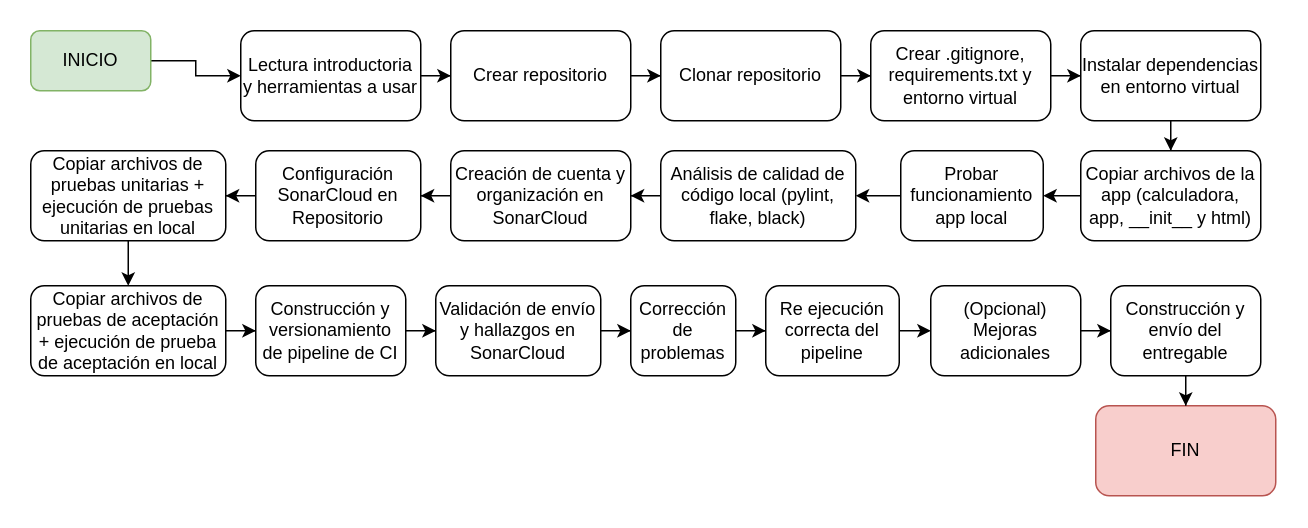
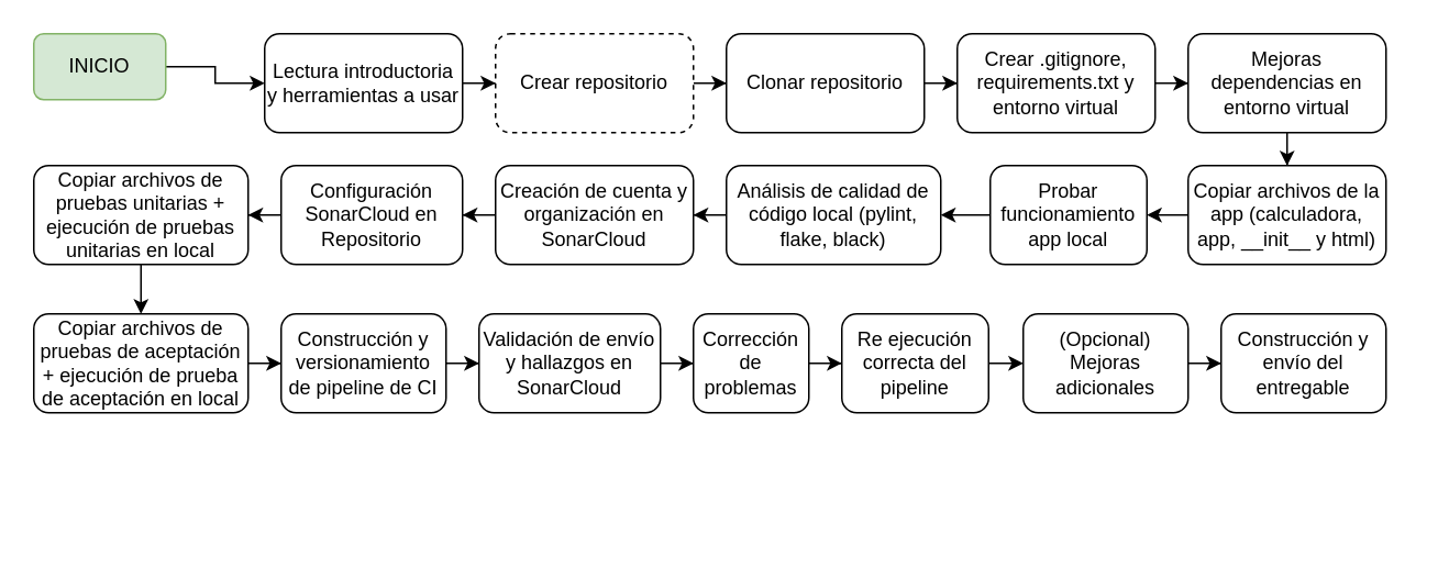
  <mxCell id="0" />
  <mxCell id="1" parent="0" />
  <mxCell id="2" style="edgeStyle=orthogonalEdgeStyle;rounded=0;orthogonalLoop=1;jettySize=auto;html=1;" edge="1" parent="1" source="3" target="5"><mxGeometry relative="1" as="geometry" /></mxCell>
  <mxCell id="3" value="INICIO" style="rounded=1;whiteSpace=wrap;html=1;fillColor=#d5e8d4;strokeColor=#82b366;" vertex="1" parent="1"><mxGeometry x="20" y="20" width="80" height="40" as="geometry" /></mxCell>
  <mxCell id="4" style="edgeStyle=orthogonalEdgeStyle;rounded=0;orthogonalLoop=1;jettySize=auto;html=1;" edge="1" parent="1" source="5" target="7"><mxGeometry relative="1" as="geometry" /></mxCell>
  <mxCell id="5" value="Lectura introductoria y herramientas a usar" style="rounded=1;whiteSpace=wrap;html=1;" vertex="1" parent="1"><mxGeometry x="160" y="20" width="120" height="60" as="geometry" /></mxCell>
  <mxCell id="6" style="edgeStyle=orthogonalEdgeStyle;rounded=0;orthogonalLoop=1;jettySize=auto;html=1;" edge="1" parent="1" source="7" target="9"><mxGeometry relative="1" as="geometry"><mxPoint x="515" y="50" as="targetPoint" /></mxGeometry></mxCell>
- <mxCell id="7" value="Crear&amp;nbsp;&lt;span style=&quot;background-color: transparent; color: light-dark(rgb(0, 0, 0), rgb(255, 255, 255));&quot;&gt;repositorio&lt;/span&gt;" style="rounded=1;whiteSpace=wrap;html=1;" vertex="1" parent="1"><mxGeometry x="300" y="20" width="120" height="60" as="geometry" /></mxCell>
+ <mxCell id="7" value="Crear&amp;nbsp;&lt;span style=&quot;background-color: transparent; color: light-dark(rgb(0, 0, 0), rgb(255, 255, 255));&quot;&gt;repositorio&lt;/span&gt;" style="rounded=1;whiteSpace=wrap;html=1;dashed=1;" vertex="1" parent="1"><mxGeometry x="300" y="20" width="120" height="60" as="geometry" /></mxCell>
  <mxCell id="8" style="edgeStyle=orthogonalEdgeStyle;rounded=0;orthogonalLoop=1;jettySize=auto;html=1;" edge="1" parent="1" source="9" target="24"><mxGeometry relative="1" as="geometry" /></mxCell>
  <mxCell id="9" value="Clonar repositorio" style="rounded=1;whiteSpace=wrap;html=1;" vertex="1" parent="1"><mxGeometry x="440" y="20" width="120" height="60" as="geometry" /></mxCell>
  <mxCell id="10" style="edgeStyle=orthogonalEdgeStyle;rounded=0;orthogonalLoop=1;jettySize=auto;html=1;" edge="1" parent="1" source="11" target="26"><mxGeometry relative="1" as="geometry" /></mxCell>
- <mxCell id="11" value="Instalar dependencias en entorno virtual" style="rounded=1;whiteSpace=wrap;html=1;" vertex="1" parent="1"><mxGeometry x="720" y="20" width="120" height="60" as="geometry" /></mxCell>
+ <mxCell id="11" value="Mejoras dependencias en entorno virtual" style="rounded=1;whiteSpace=wrap;html=1;" vertex="1" parent="1"><mxGeometry x="720" y="20" width="120" height="60" as="geometry" /></mxCell>
  <mxCell id="12" style="edgeStyle=orthogonalEdgeStyle;rounded=0;orthogonalLoop=1;jettySize=auto;html=1;" edge="1" parent="1" source="13" target="15"><mxGeometry relative="1" as="geometry" /></mxCell>
  <mxCell id="13" value="Probar funcionamiento app local" style="rounded=1;whiteSpace=wrap;html=1;" vertex="1" parent="1"><mxGeometry x="600" y="100" width="95" height="60" as="geometry" /></mxCell>
  <mxCell id="14" style="edgeStyle=orthogonalEdgeStyle;rounded=0;orthogonalLoop=1;jettySize=auto;html=1;" edge="1" parent="1" source="15" target="17"><mxGeometry relative="1" as="geometry" /></mxCell>
  <mxCell id="15" value="Análisis de calidad de código local (pylint, flake, black)" style="rounded=1;whiteSpace=wrap;html=1;" vertex="1" parent="1"><mxGeometry x="440" y="100" width="130" height="60" as="geometry" /></mxCell>
  <mxCell id="16" style="edgeStyle=orthogonalEdgeStyle;rounded=0;orthogonalLoop=1;jettySize=auto;html=1;" edge="1" parent="1" source="17" target="19"><mxGeometry relative="1" as="geometry" /></mxCell>
  <mxCell id="17" value="Creación de cuenta y organización en SonarCloud" style="rounded=1;whiteSpace=wrap;html=1;" vertex="1" parent="1"><mxGeometry x="300" y="100" width="120" height="60" as="geometry" /></mxCell>
  <mxCell id="18" style="edgeStyle=orthogonalEdgeStyle;rounded=0;orthogonalLoop=1;jettySize=auto;html=1;" edge="1" parent="1" source="19" target="21"><mxGeometry relative="1" as="geometry" /></mxCell>
  <mxCell id="19" value="Configuración SonarCloud en Repositorio" style="rounded=1;whiteSpace=wrap;html=1;" vertex="1" parent="1"><mxGeometry x="170" y="100" width="110" height="60" as="geometry" /></mxCell>
  <mxCell id="20" style="edgeStyle=orthogonalEdgeStyle;rounded=0;orthogonalLoop=1;jettySize=auto;html=1;" edge="1" parent="1" source="21" target="28"><mxGeometry relative="1" as="geometry" /></mxCell>
  <mxCell id="21" value="Copiar archivos de pruebas unitarias + ejecución de pruebas unitarias en local" style="rounded=1;whiteSpace=wrap;html=1;" vertex="1" parent="1"><mxGeometry x="20" y="100" width="130" height="60" as="geometry" /></mxCell>
- <mxCell id="22" value="FIN" style="rounded=1;whiteSpace=wrap;html=1;fillColor=#f8cecc;strokeColor=#b85450;" vertex="1" parent="1"><mxGeometry x="730" y="270" width="120" height="60" as="geometry" /></mxCell>
  <mxCell id="23" style="edgeStyle=orthogonalEdgeStyle;rounded=0;orthogonalLoop=1;jettySize=auto;html=1;" edge="1" parent="1" source="24" target="11"><mxGeometry relative="1" as="geometry" /></mxCell>
  <mxCell id="24" value="Crear .gitignore, requirements.txt y entorno virtual" style="rounded=1;whiteSpace=wrap;html=1;" vertex="1" parent="1"><mxGeometry x="580" y="20" width="120" height="60" as="geometry" /></mxCell>
  <mxCell id="25" style="edgeStyle=orthogonalEdgeStyle;rounded=0;orthogonalLoop=1;jettySize=auto;html=1;" edge="1" parent="1" source="26" target="13"><mxGeometry relative="1" as="geometry" /></mxCell>
  <mxCell id="26" value="Copiar archivos de la app (calculadora, app, __init__ y html)" style="rounded=1;whiteSpace=wrap;html=1;" vertex="1" parent="1"><mxGeometry x="720" y="100" width="120" height="60" as="geometry" /></mxCell>
  <mxCell id="27" style="edgeStyle=orthogonalEdgeStyle;rounded=0;orthogonalLoop=1;jettySize=auto;html=1;entryX=0;entryY=0.5;entryDx=0;entryDy=0;" edge="1" parent="1" source="28" target="30"><mxGeometry relative="1" as="geometry" /></mxCell>
  <mxCell id="28" value="Copiar archivos de pruebas de aceptación + ejecución de prueba de aceptación en local" style="rounded=1;whiteSpace=wrap;html=1;" vertex="1" parent="1"><mxGeometry x="20" y="190" width="130" height="60" as="geometry" /></mxCell>
  <mxCell id="29" style="edgeStyle=orthogonalEdgeStyle;rounded=0;orthogonalLoop=1;jettySize=auto;html=1;" edge="1" parent="1" source="30" target="32"><mxGeometry relative="1" as="geometry" /></mxCell>
  <mxCell id="30" value="Construcción y versionamiento de pipeline de CI" style="rounded=1;whiteSpace=wrap;html=1;" vertex="1" parent="1"><mxGeometry x="170" y="190" width="100" height="60" as="geometry" /></mxCell>
  <mxCell id="31" style="edgeStyle=orthogonalEdgeStyle;rounded=0;orthogonalLoop=1;jettySize=auto;html=1;" edge="1" parent="1" source="32" target="34"><mxGeometry relative="1" as="geometry" /></mxCell>
  <mxCell id="32" value="Validación de envío y hallazgos en SonarCloud" style="rounded=1;whiteSpace=wrap;html=1;" vertex="1" parent="1"><mxGeometry x="290" y="190" width="110" height="60" as="geometry" /></mxCell>
  <mxCell id="33" style="edgeStyle=orthogonalEdgeStyle;rounded=0;orthogonalLoop=1;jettySize=auto;html=1;" edge="1" parent="1" source="34" target="36"><mxGeometry relative="1" as="geometry" /></mxCell>
  <mxCell id="34" value="Corrección de problemas" style="rounded=1;whiteSpace=wrap;html=1;" vertex="1" parent="1"><mxGeometry x="420" y="190" width="70" height="60" as="geometry" /></mxCell>
  <mxCell id="35" style="edgeStyle=orthogonalEdgeStyle;rounded=0;orthogonalLoop=1;jettySize=auto;html=1;" edge="1" parent="1" source="36" target="38"><mxGeometry relative="1" as="geometry" /></mxCell>
  <mxCell id="36" value="Re ejecución correcta del pipeline" style="rounded=1;whiteSpace=wrap;html=1;" vertex="1" parent="1"><mxGeometry x="510" y="190" width="89" height="60" as="geometry" /></mxCell>
  <mxCell id="37" style="edgeStyle=orthogonalEdgeStyle;rounded=0;orthogonalLoop=1;jettySize=auto;html=1;" edge="1" parent="1" source="38" target="40"><mxGeometry relative="1" as="geometry" /></mxCell>
  <mxCell id="38" value="(Opcional) Mejoras adicionales" style="rounded=1;whiteSpace=wrap;html=1;" vertex="1" parent="1"><mxGeometry x="620" y="190" width="100" height="60" as="geometry" /></mxCell>
- <mxCell id="39" style="edgeStyle=orthogonalEdgeStyle;rounded=0;orthogonalLoop=1;jettySize=auto;html=1;" edge="1" parent="1" source="40" target="22"><mxGeometry relative="1" as="geometry" /></mxCell>
  <mxCell id="40" value="Construcción y envío del entregable" style="rounded=1;whiteSpace=wrap;html=1;" vertex="1" parent="1"><mxGeometry x="740" y="190" width="100" height="60" as="geometry" /></mxCell>
